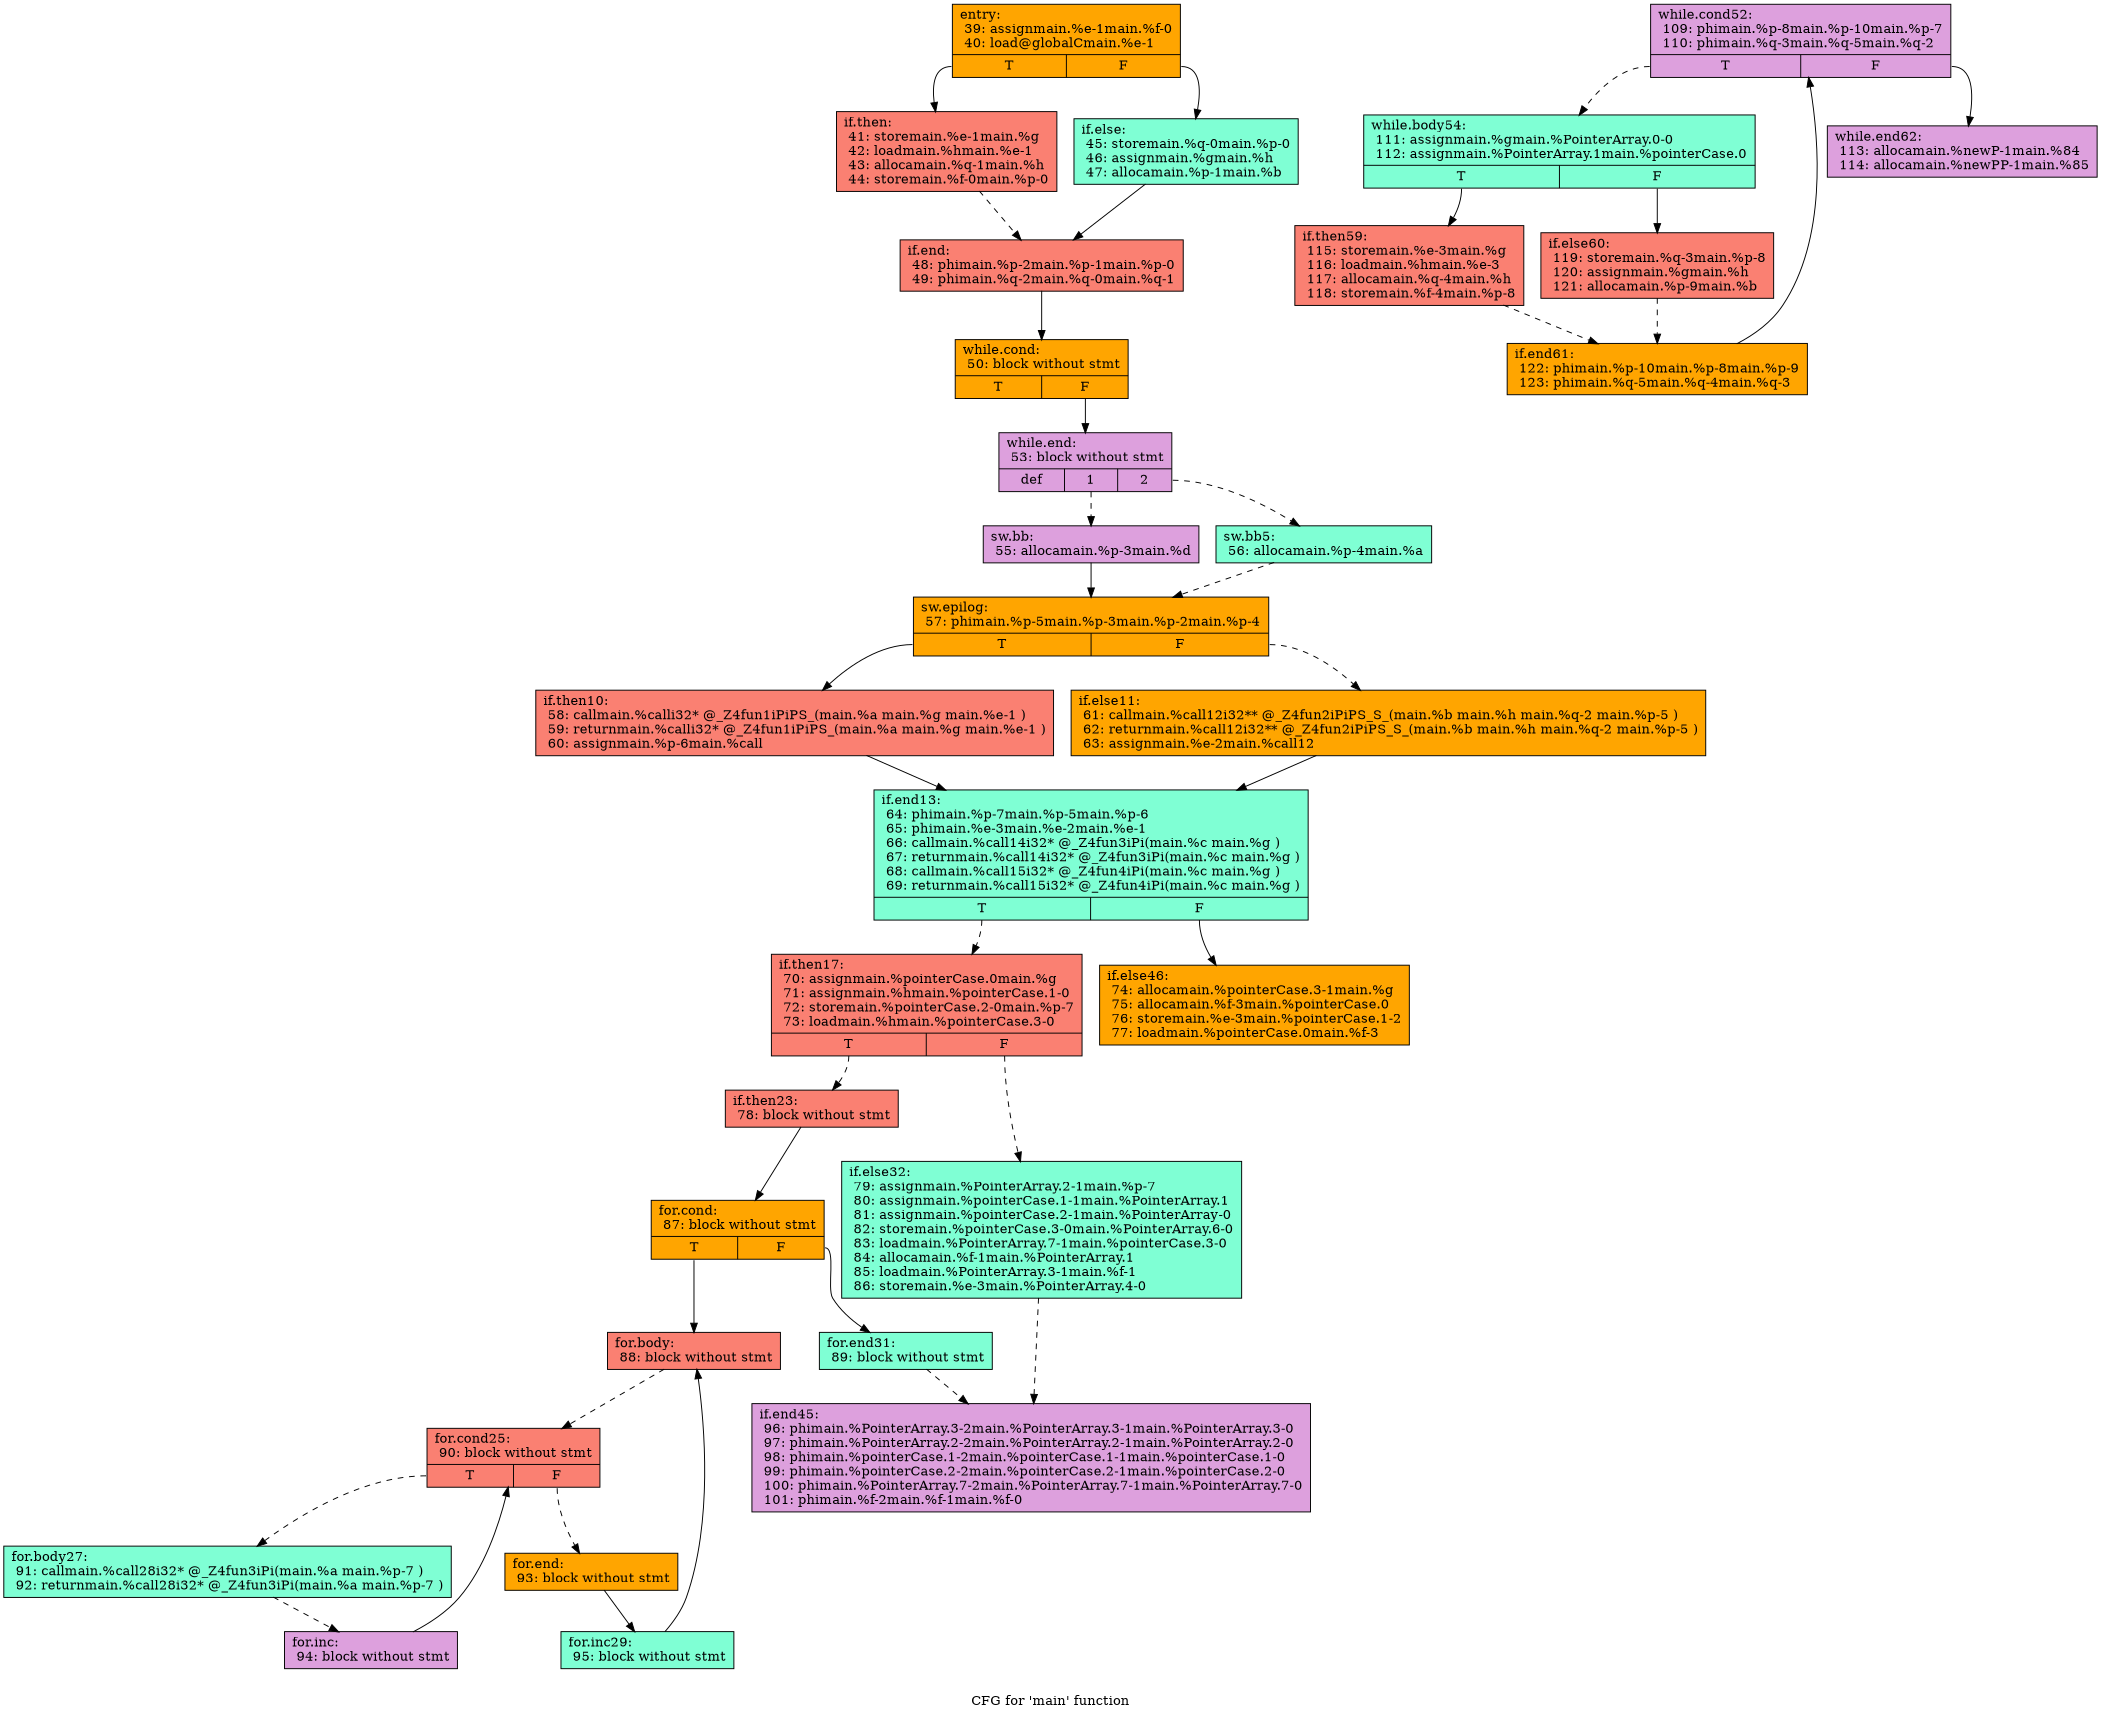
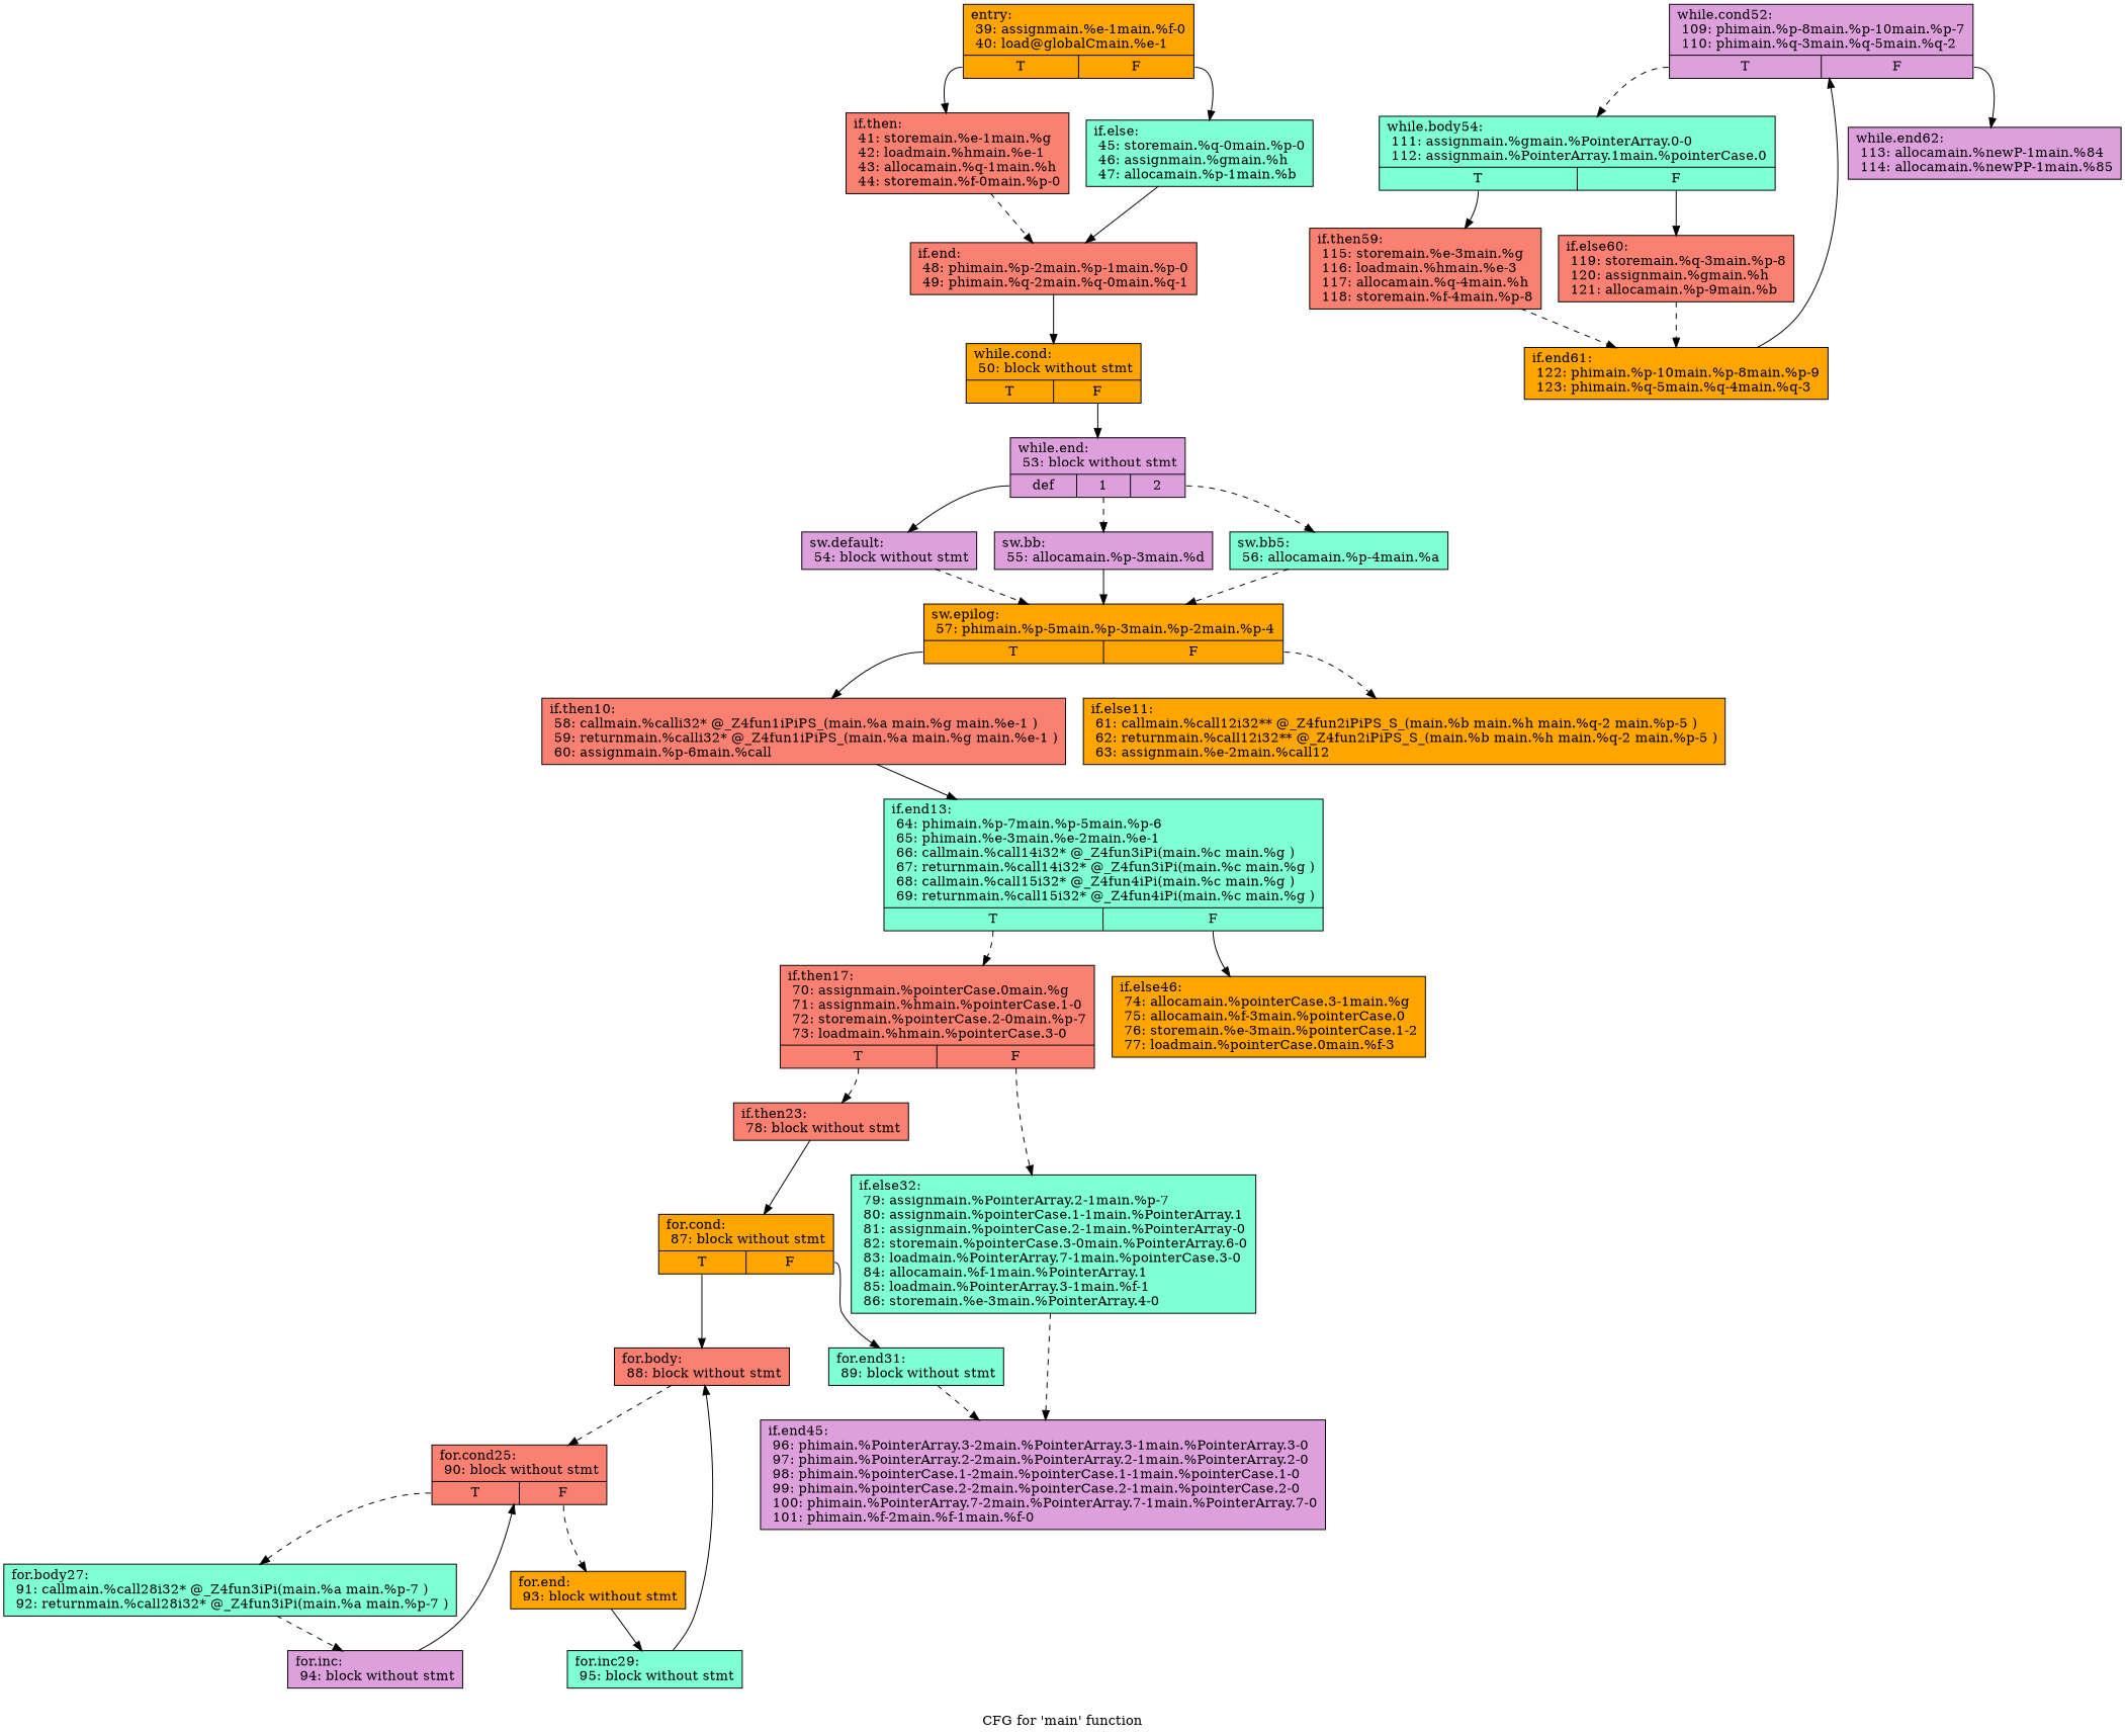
  digraph {
    label="CFG for 'main' function"
    node [fillcolor=salmon shape=record style=filled]
    edge [style=solid]
    n1 [fillcolor=orange label="{entry:\l 39: assign	main.%e-1	main.%f-0\l 40: load	@globalC	main.%e-1\l |{<s0>T|<s1>F}}"]
    n2 [label="{if.then:\l 41: store	main.%e-1	main.%g\l 42: load	main.%h	main.%e-1\l 43: alloca	main.%q-1	main.%h\l 44: store	main.%f-0	main.%p-0\l }"]
    n3 [fillcolor=aquamarine label="{if.else:\l 45: store	main.%q-0	main.%p-0\l 46: assign	main.%g	main.%h\l 47: alloca	main.%p-1	main.%b\l }"]
    n4 [label="{if.end:\l 48: phi	main.%p-2	main.%p-1	main.%p-0	\l 49: phi	main.%q-2	main.%q-0	main.%q-1	\l }"]
    n5 [fillcolor=orange label="{while.cond:\l 50: block without stmt\l |{<s0>T|<s1>F}}"]
    n6 [fillcolor=plum label="{while.end:\l 53: block without stmt\l |{<s0>def|<s1>1|<s2>2}}"]
+   n7 [fillcolor=plum label="{sw.default:\l 54: block without stmt\l }"]
    n8 [fillcolor=plum label="{sw.bb:\l 55: alloca	main.%p-3	main.%d\l }"]
    n9 [fillcolor=aquamarine label="{sw.bb5:\l 56: alloca	main.%p-4	main.%a\l }"]
    n10 [fillcolor=orange label="{sw.epilog:\l 57: phi	main.%p-5	main.%p-3	main.%p-2	main.%p-4	\l |{<s0>T|<s1>F}}"]
    n11 [label="{if.then10:\l 58: call	main.%call	i32* @_Z4fun1iPiPS_(main.%a main.%g main.%e-1 )\l 59: return	main.%call	i32* @_Z4fun1iPiPS_(main.%a main.%g main.%e-1 )\l 60: assign	main.%p-6	main.%call\l }"]
    n12 [fillcolor=orange label="{if.else11:\l 61: call	main.%call12	i32** @_Z4fun2iPiPS_S_(main.%b main.%h main.%q-2 main.%p-5 )\l 62: return	main.%call12	i32** @_Z4fun2iPiPS_S_(main.%b main.%h main.%q-2 main.%p-5 )\l 63: assign	main.%e-2	main.%call12\l }"]
    n13 [fillcolor=aquamarine label="{if.end13:\l 64: phi	main.%p-7	main.%p-5	main.%p-6	\l 65: phi	main.%e-3	main.%e-2	main.%e-1	\l 66: call	main.%call14	i32* @_Z4fun3iPi(main.%c main.%g )\l 67: return	main.%call14	i32* @_Z4fun3iPi(main.%c main.%g )\l 68: call	main.%call15	i32* @_Z4fun4iPi(main.%c main.%g )\l 69: return	main.%call15	i32* @_Z4fun4iPi(main.%c main.%g )\l |{<s0>T|<s1>F}}"]
    n14 [label="{if.then17:\l 70: assign	main.%pointerCase.0	main.%g\l 71: assign	main.%h	main.%pointerCase.1-0\l 72: store	main.%pointerCase.2-0	main.%p-7\l 73: load	main.%h	main.%pointerCase.3-0\l |{<s0>T|<s1>F}}"]
    n15 [fillcolor=orange label="{if.else46:\l 74: alloca	main.%pointerCase.3-1	main.%g\l 75: alloca	main.%f-3	main.%pointerCase.0\l 76: store	main.%e-3	main.%pointerCase.1-2\l 77: load	main.%pointerCase.0	main.%f-3\l }"]
    n16 [label="{if.then23:\l 78: block without stmt\l }"]
    n17 [fillcolor=aquamarine label="{if.else32:\l 79: assign	main.%PointerArray.2-1	main.%p-7\l 80: assign	main.%pointerCase.1-1	main.%PointerArray.1\l 81: assign	main.%pointerCase.2-1	main.%PointerArray-0\l 82: store	main.%pointerCase.3-0	main.%PointerArray.6-0\l 83: load	main.%PointerArray.7-1	main.%pointerCase.3-0\l 84: alloca	main.%f-1	main.%PointerArray.1\l 85: load	main.%PointerArray.3-1	main.%f-1\l 86: store	main.%e-3	main.%PointerArray.4-0\l }"]
    n18 [fillcolor=orange label="{for.cond:\l 87: block without stmt\l |{<s0>T|<s1>F}}"]
    n19 [fillcolor=plum label="{if.end45:\l 96: phi	main.%PointerArray.3-2	main.%PointerArray.3-1	main.%PointerArray.3-0	\l 97: phi	main.%PointerArray.2-2	main.%PointerArray.2-1	main.%PointerArray.2-0	\l 98: phi	main.%pointerCase.1-2	main.%pointerCase.1-1	main.%pointerCase.1-0	\l 99: phi	main.%pointerCase.2-2	main.%pointerCase.2-1	main.%pointerCase.2-0	\l 100: phi	main.%PointerArray.7-2	main.%PointerArray.7-1	main.%PointerArray.7-0	\l 101: phi	main.%f-2	main.%f-1	main.%f-0	\l }"]
    n20 [label="{for.body:\l 88: block without stmt\l }"]
    n21 [fillcolor=aquamarine label="{for.end31:\l 89: block without stmt\l }"]
    n22 [fillcolor=plum label="{while.cond52:\l 109: phi	main.%p-8	main.%p-10	main.%p-7	\l 110: phi	main.%q-3	main.%q-5	main.%q-2	\l |{<s0>T|<s1>F}}"]
    n23 [fillcolor=aquamarine label="{while.body54:\l 111: assign	main.%g	main.%PointerArray.0-0\l 112: assign	main.%PointerArray.1	main.%pointerCase.0\l |{<s0>T|<s1>F}}"]
    n24 [fillcolor=plum label="{while.end62:\l 113: alloca	main.%newP-1	main.%84\l 114: alloca	main.%newPP-1	main.%85\l }"]
    n25 [label="{for.cond25:\l 90: block without stmt\l |{<s0>T|<s1>F}}"]
    n26 [fillcolor=aquamarine label="{for.body27:\l 91: call	main.%call28	i32* @_Z4fun3iPi(main.%a main.%p-7 )\l 92: return	main.%call28	i32* @_Z4fun3iPi(main.%a main.%p-7 )\l }"]
    n27 [fillcolor=orange label="{for.end:\l 93: block without stmt\l }"]
    n28 [fillcolor=plum label="{for.inc:\l 94: block without stmt\l }"]
    n29 [fillcolor=aquamarine label="{for.inc29:\l 95: block without stmt\l }"]
    n30 [label="{if.then59:\l 115: store	main.%e-3	main.%g\l 116: load	main.%h	main.%e-3\l 117: alloca	main.%q-4	main.%h\l 118: store	main.%f-4	main.%p-8\l }"]
    n31 [label="{if.else60:\l 119: store	main.%q-3	main.%p-8\l 120: assign	main.%g	main.%h\l 121: alloca	main.%p-9	main.%b\l }"]
    n32 [fillcolor=orange label="{if.end61:\l 122: phi	main.%p-10	main.%p-8	main.%p-9	\l 123: phi	main.%q-5	main.%q-4	main.%q-3	\l }"]
    n1 -> n2 [tailport=s0]
    n1 -> n3 [tailport=s1]
    n2 -> n4 [style=dashed]
    n3 -> n4
    n4 -> n5
    n5 -> n6 [tailport=s1]
+   n6 -> n7 [tailport=s0]
    n6 -> n8 [style=dashed tailport=s1]
    n6 -> n9 [style=dashed tailport=s2]
+   n7 -> n10 [style=dashed]
    n8 -> n10
    n9 -> n10 [style=dashed]
    n10 -> n11 [tailport=s0]
    n10 -> n12 [style=dashed tailport=s1]
    n11 -> n13
-   n12 -> n13
    n13 -> n14 [style=dashed tailport=s0]
    n13 -> n15 [tailport=s1]
    n14 -> n16 [style=dashed tailport=s0]
    n14 -> n17 [style=dashed tailport=s1]
    n16 -> n18
    n17 -> n19 [style=dashed]
    n18 -> n20 [tailport=s0]
    n18 -> n21 [tailport=s1]
    n20 -> n25 [style=dashed]
    n21 -> n19 [style=dashed]
    n22 -> n23 [style=dashed tailport=s0]
    n22 -> n24 [tailport=s1]
    n23 -> n30 [tailport=s0]
    n23 -> n31 [tailport=s1]
    n25 -> n26 [style=dashed tailport=s0]
    n25 -> n27 [style=dashed tailport=s1]
    n26 -> n28 [style=dashed]
    n27 -> n29
    n28 -> n25
    n29 -> n20
    n30 -> n32 [style=dashed]
    n31 -> n32 [style=dashed]
    n32 -> n22
  }
